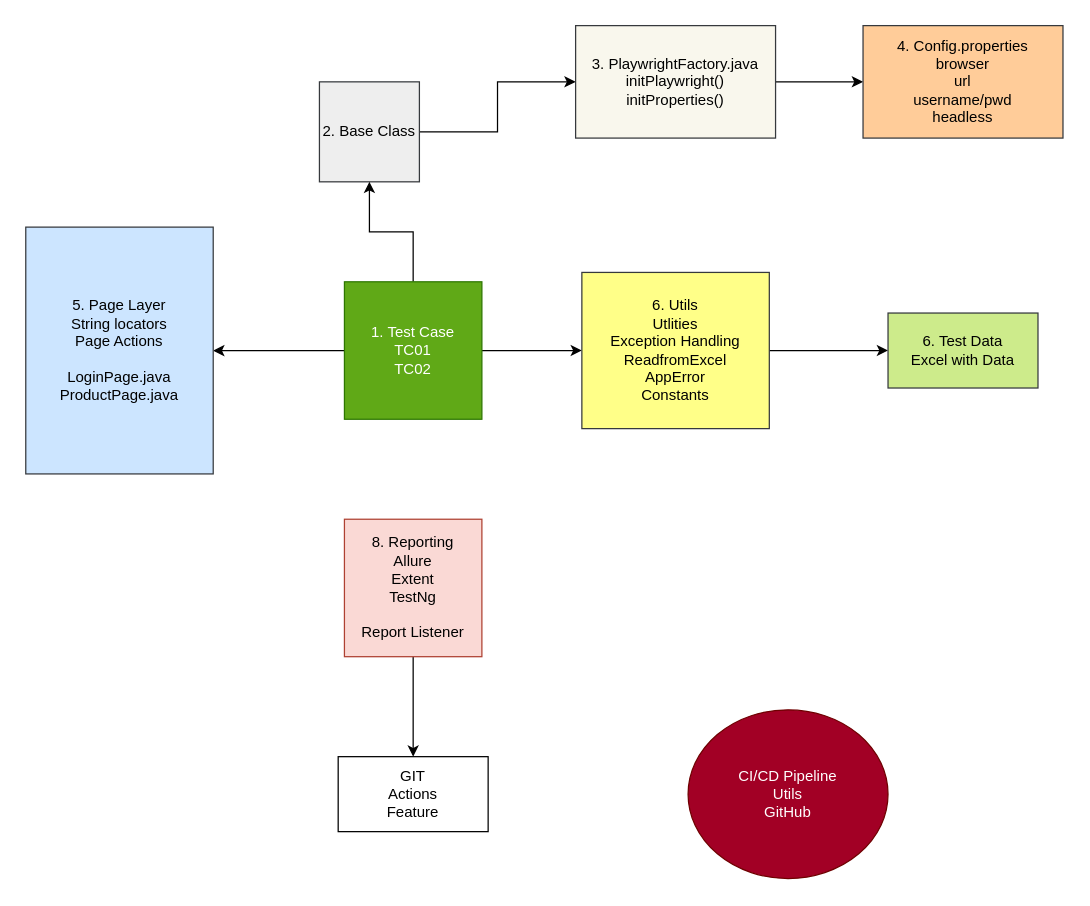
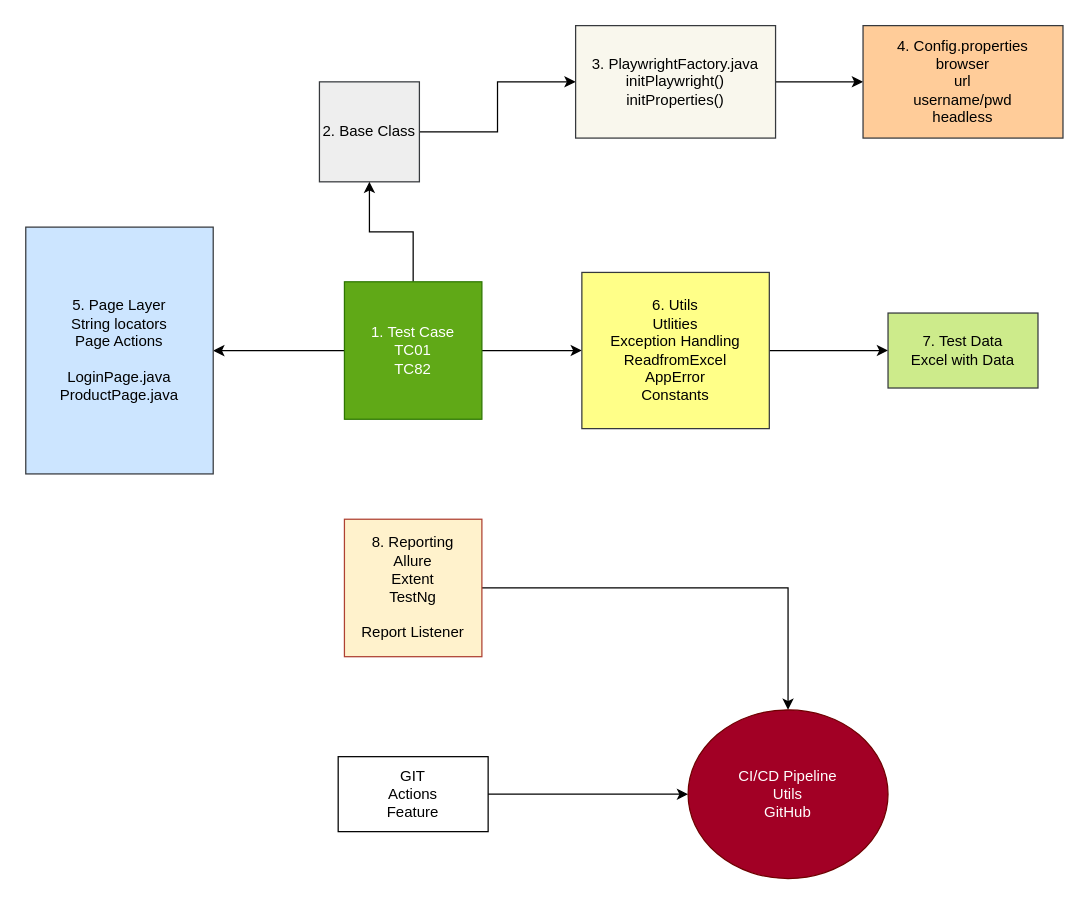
  <mxCell id="0" />
  <mxCell id="1" parent="0" />
  <mxCell id="2" value="" style="edgeStyle=orthogonalEdgeStyle;rounded=0;orthogonalLoop=1;jettySize=auto;html=1;" edge="1" parent="1" source="3" target="5"><mxGeometry relative="1" as="geometry" /></mxCell>
  <mxCell id="3" value="2. Base Class" style="whiteSpace=wrap;html=1;aspect=fixed;fillColor=#eeeeee;strokeColor=#36393d;" vertex="1" parent="1"><mxGeometry x="255" y="65" width="80" height="80" as="geometry" /></mxCell>
  <mxCell id="4" value="" style="edgeStyle=orthogonalEdgeStyle;rounded=0;orthogonalLoop=1;jettySize=auto;html=1;" edge="1" parent="1" source="5" target="6"><mxGeometry relative="1" as="geometry" /></mxCell>
  <mxCell id="5" value="3. PlaywrightFactory.java&lt;br&gt;initPlaywright()&lt;br&gt;initProperties()" style="whiteSpace=wrap;html=1;fillColor=#f9f7ed;strokeColor=#36393d;" vertex="1" parent="1"><mxGeometry x="460" y="20" width="160" height="90" as="geometry" /></mxCell>
  <mxCell id="6" value="4. Config.properties&lt;br&gt;browser&lt;br&gt;url&lt;br&gt;username/pwd&lt;br&gt;headless" style="whiteSpace=wrap;html=1;fillColor=#ffcc99;strokeColor=#36393d;" vertex="1" parent="1"><mxGeometry x="690" y="20" width="160" height="90" as="geometry" /></mxCell>
  <mxCell id="7" style="edgeStyle=orthogonalEdgeStyle;rounded=0;orthogonalLoop=1;jettySize=auto;html=1;entryX=0.5;entryY=1;entryDx=0;entryDy=0;fillColor=#fa6800;strokeColor=#000000;" edge="1" parent="1" source="10" target="3"><mxGeometry relative="1" as="geometry" /></mxCell>
  <mxCell id="8" value="" style="edgeStyle=orthogonalEdgeStyle;rounded=0;orthogonalLoop=1;jettySize=auto;html=1;" edge="1" parent="1" source="10" target="11"><mxGeometry relative="1" as="geometry" /></mxCell>
  <mxCell id="9" value="" style="edgeStyle=orthogonalEdgeStyle;rounded=0;orthogonalLoop=1;jettySize=auto;html=1;" edge="1" parent="1" source="10" target="13"><mxGeometry relative="1" as="geometry" /></mxCell>
- <mxCell id="10" value="1. Test Case&lt;br&gt;TC01&lt;br&gt;TC02" style="whiteSpace=wrap;html=1;aspect=fixed;fillColor=#60a917;fontColor=#ffffff;strokeColor=#2D7600;" vertex="1" parent="1"><mxGeometry x="275" y="225" width="110" height="110" as="geometry" /></mxCell>
+ <mxCell id="10" value="1. Test Case&lt;br&gt;TC01&lt;br&gt;TC82" style="whiteSpace=wrap;html=1;aspect=fixed;fillColor=#60a917;fontColor=#ffffff;strokeColor=#2D7600;" vertex="1" parent="1"><mxGeometry x="275" y="225" width="110" height="110" as="geometry" /></mxCell>
  <mxCell id="11" value="5. Page Layer&lt;br&gt;String locators&lt;br&gt;Page Actions&lt;br&gt;&lt;br&gt;LoginPage.java&lt;br&gt;ProductPage.java" style="whiteSpace=wrap;html=1;fillColor=#cce5ff;strokeColor=#36393d;" vertex="1" parent="1"><mxGeometry x="20" y="181.25" width="150" height="197.5" as="geometry" /></mxCell>
  <mxCell id="12" value="" style="edgeStyle=orthogonalEdgeStyle;rounded=0;orthogonalLoop=1;jettySize=auto;html=1;" edge="1" parent="1" source="13" target="14"><mxGeometry relative="1" as="geometry" /></mxCell>
  <mxCell id="13" value="6. Utils&lt;br&gt;Utlities&lt;br&gt;Exception Handling&lt;br&gt;ReadfromExcel&lt;br&gt;AppError&lt;br&gt;Constants" style="whiteSpace=wrap;html=1;fillColor=#ffff88;strokeColor=#36393d;" vertex="1" parent="1"><mxGeometry x="465" y="217.5" width="150" height="125" as="geometry" /></mxCell>
- <mxCell id="14" value="6. Test Data&lt;br&gt;Excel with Data" style="whiteSpace=wrap;html=1;fillColor=#cdeb8b;strokeColor=#36393d;" vertex="1" parent="1"><mxGeometry x="710" y="250" width="120" height="60" as="geometry" /></mxCell>
- <mxCell id="15" value="" style="edgeStyle=orthogonalEdgeStyle;rounded=0;orthogonalLoop=1;jettySize=auto;html=1;" edge="1" parent="1" source="16" target="18"><mxGeometry relative="1" as="geometry" /></mxCell>
- <mxCell id="16" value="8. Reporting&lt;br&gt;Allure&lt;br&gt;Extent&lt;br&gt;TestNg&lt;br&gt;&lt;br&gt;Report Listener" style="whiteSpace=wrap;html=1;aspect=fixed;fillColor=#fad9d5;strokeColor=#ae4132;" vertex="1" parent="1"><mxGeometry x="275" y="415" width="110" height="110" as="geometry" /></mxCell>
+ <mxCell id="14" value="7. Test Data&lt;br&gt;Excel with Data" style="whiteSpace=wrap;html=1;fillColor=#cdeb8b;strokeColor=#36393d;" vertex="1" parent="1"><mxGeometry x="710" y="250" width="120" height="60" as="geometry" /></mxCell>
+ <mxCell id="15" value="" style="edgeStyle=orthogonalEdgeStyle;rounded=0;orthogonalLoop=1;jettySize=auto;html=1;" edge="1" parent="1" source="16" target="19"><mxGeometry relative="1" as="geometry" /></mxCell>
+ <mxCell id="16" value="8. Reporting&lt;br&gt;Allure&lt;br&gt;Extent&lt;br&gt;TestNg&lt;br&gt;&lt;br&gt;Report Listener" style="whiteSpace=wrap;html=1;aspect=fixed;fillColor=#fff2cc;strokeColor=#ae4132;" vertex="1" parent="1"><mxGeometry x="275" y="415" width="110" height="110" as="geometry" /></mxCell>
+ <mxCell id="17" value="" style="edgeStyle=orthogonalEdgeStyle;rounded=0;orthogonalLoop=1;jettySize=auto;html=1;" edge="1" parent="1" source="18" target="19"><mxGeometry relative="1" as="geometry" /></mxCell>
  <mxCell id="18" value="GIT&lt;br&gt;Actions&lt;br&gt;Feature" style="whiteSpace=wrap;html=1;fillColor=none;" vertex="1" parent="1"><mxGeometry x="270" y="605" width="120" height="60" as="geometry" /></mxCell>
  <mxCell id="19" value="CI/CD Pipeline&lt;br&gt;Utils&lt;br&gt;GitHub" style="ellipse;whiteSpace=wrap;html=1;fillColor=#a20025;fontColor=#ffffff;strokeColor=#6F0000;" vertex="1" parent="1"><mxGeometry x="550" y="567.5" width="160" height="135" as="geometry" /></mxCell>
